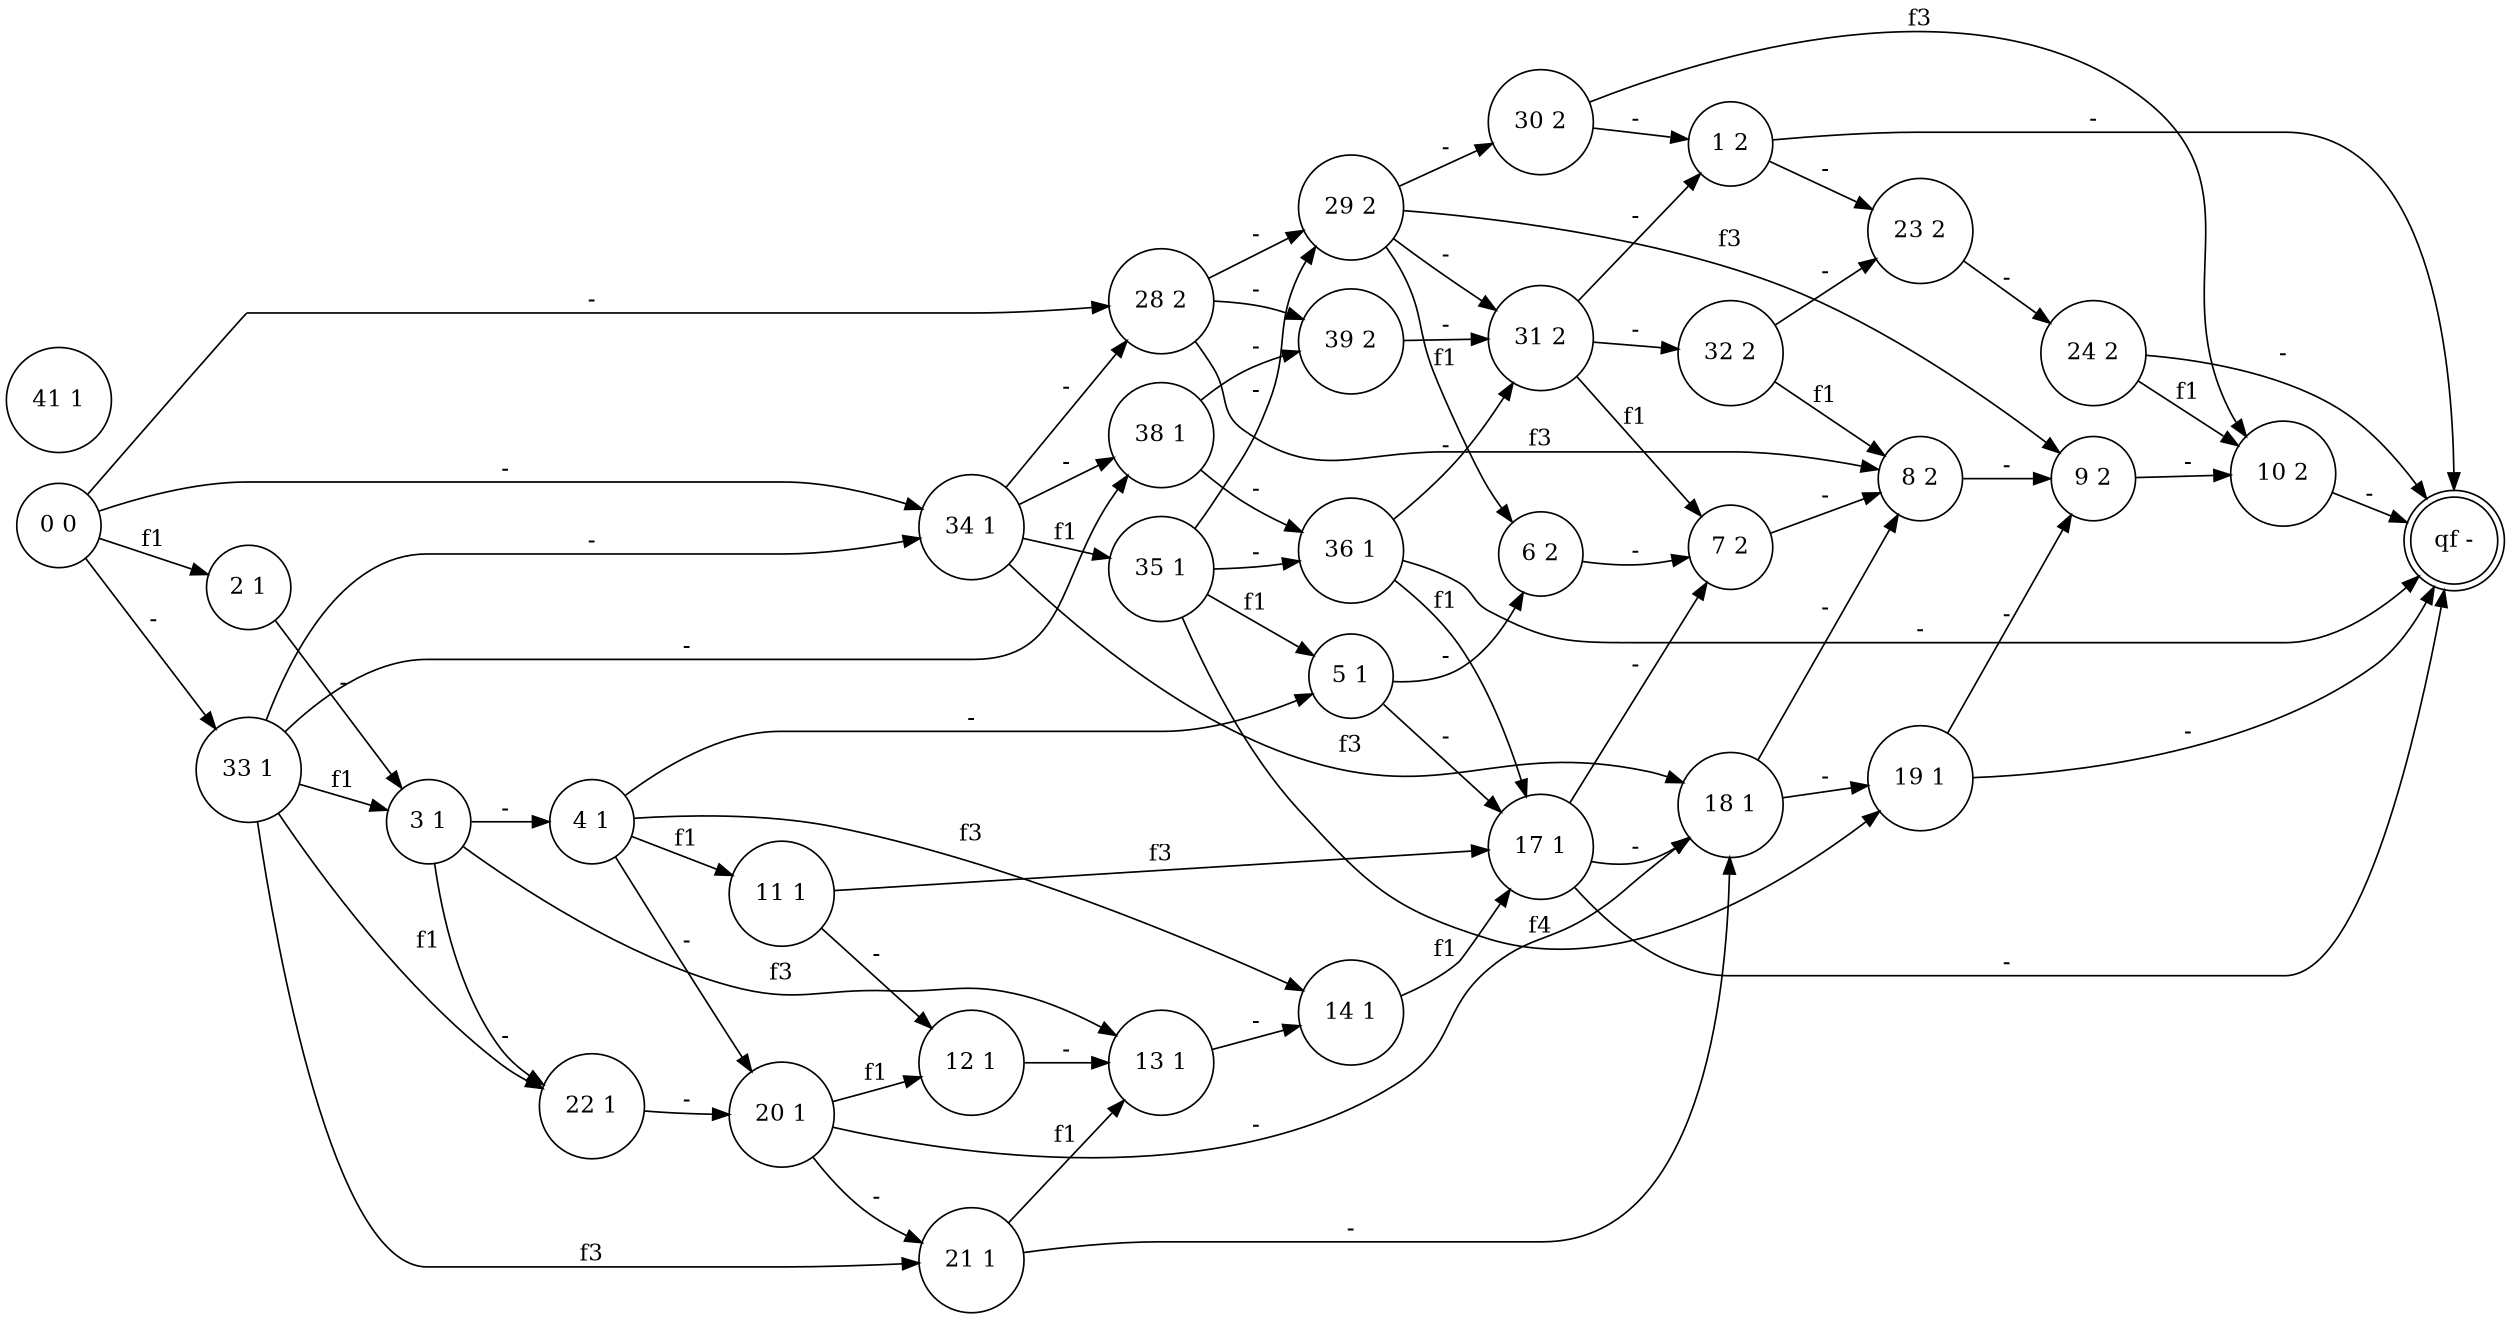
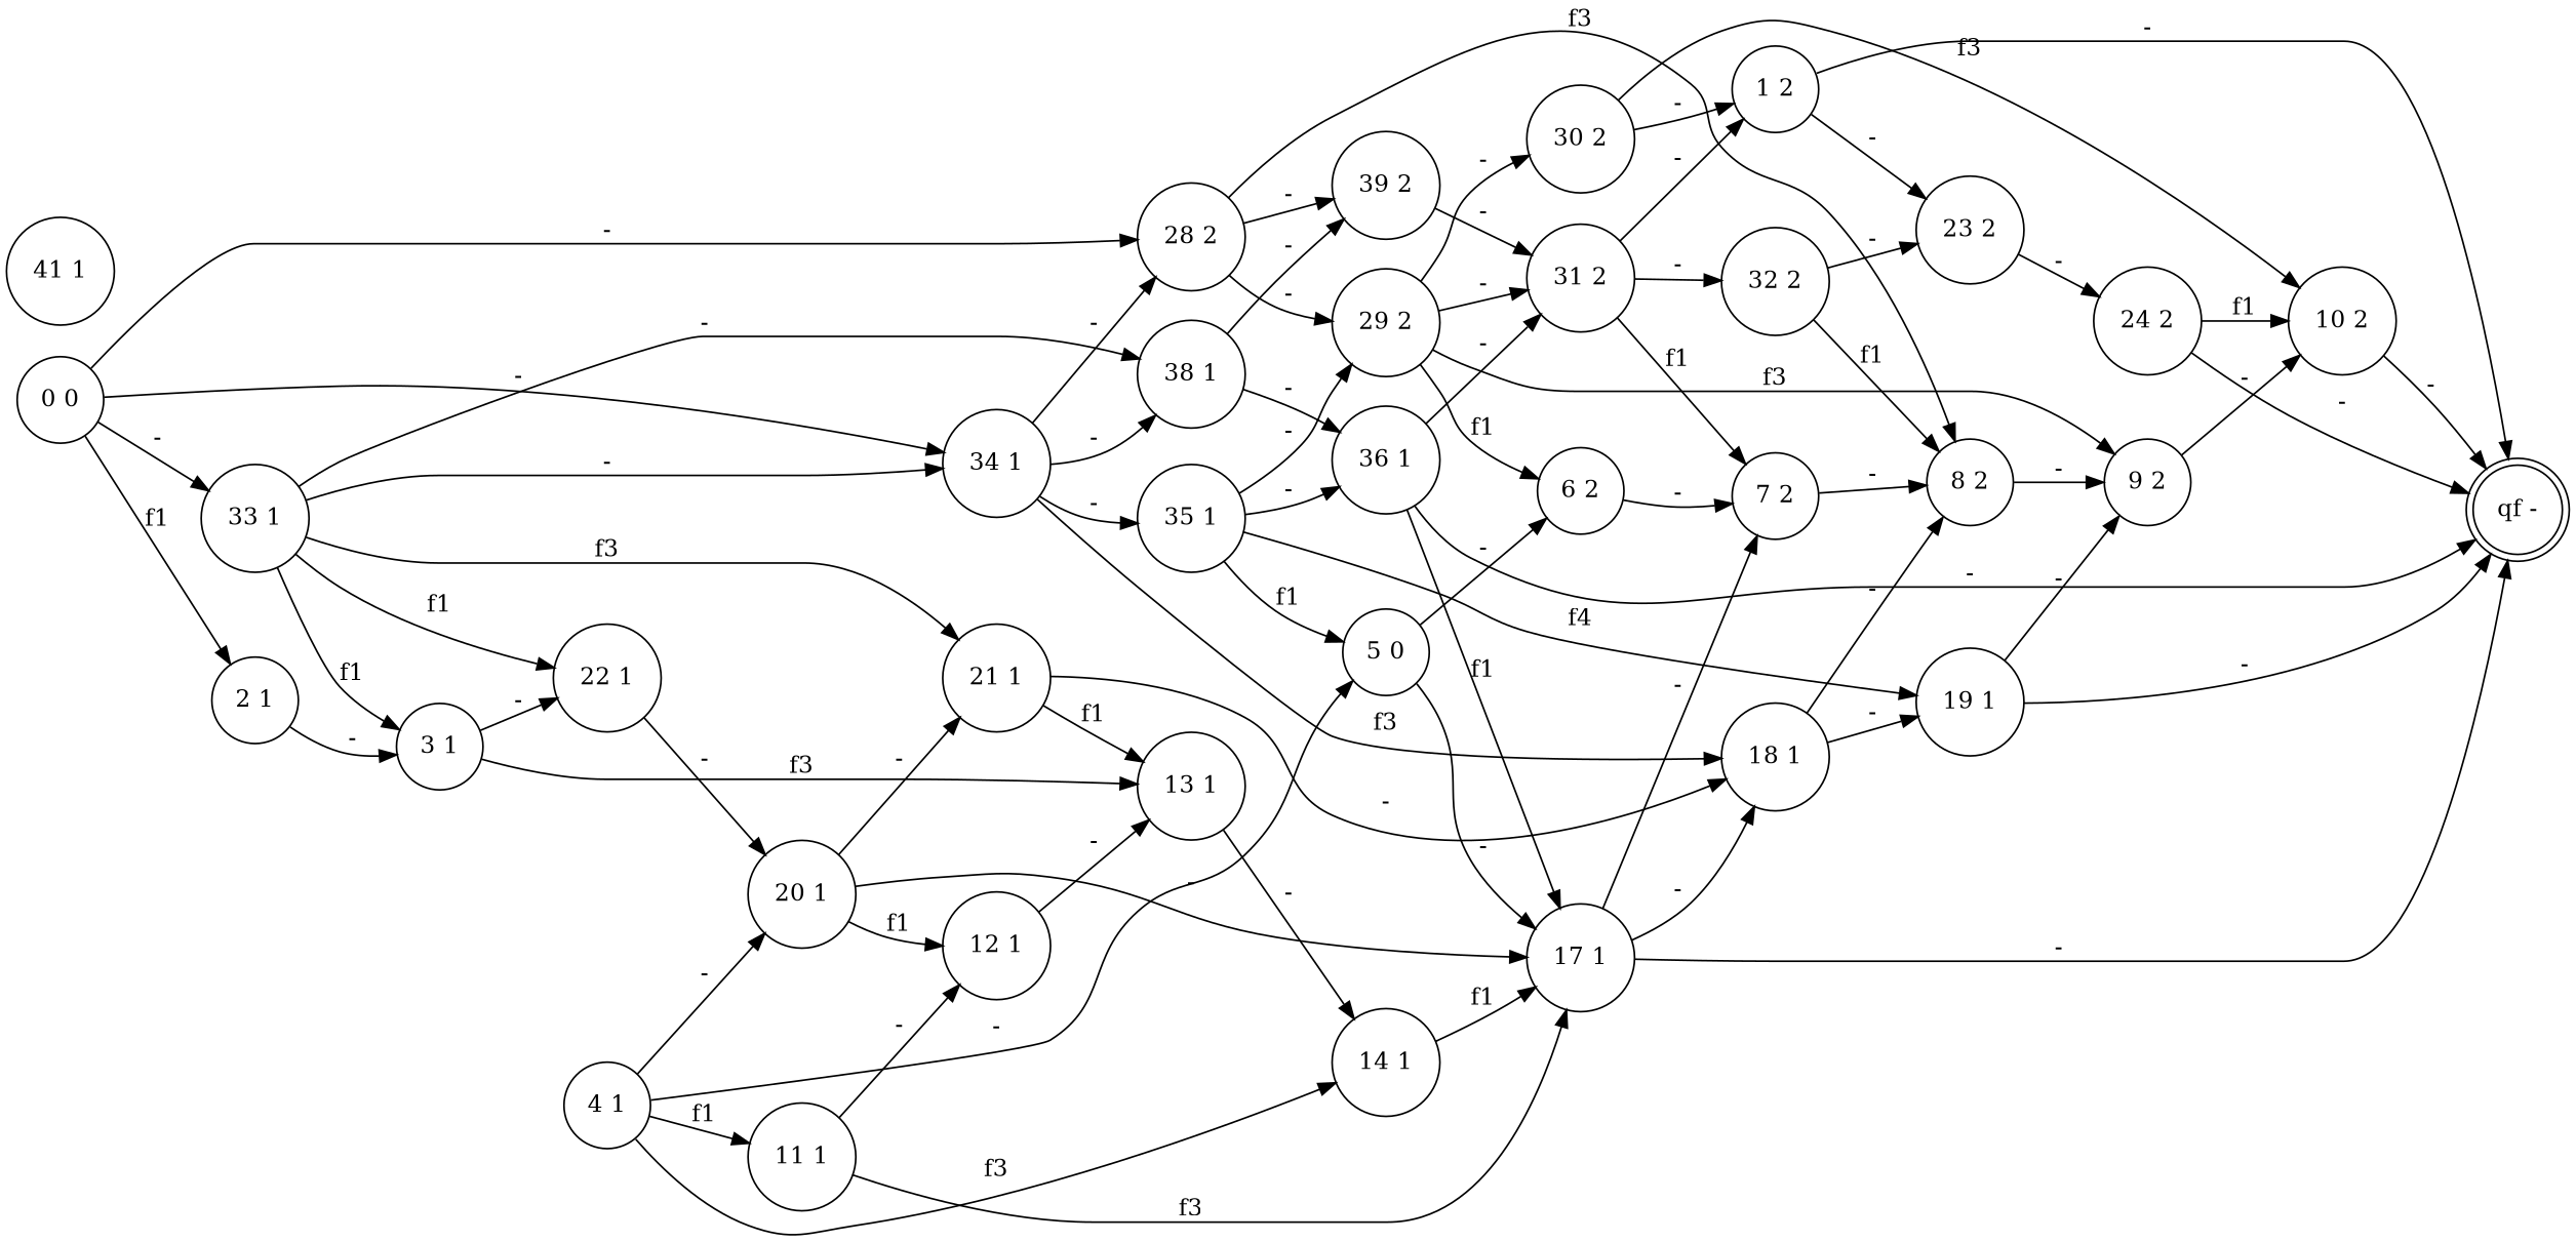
  digraph {
    rankdir=LR
    node [shape=circle]
    "28 2"
    "29 2"
    "8 2"
    "39 2"
    "30 2"
    "6 2"
    "9 2"
    "31 2"
    "1 2"
    "10 2"
    "7 2"
    "32 2"
    "23 2"
    "qf -" [shape=doublecircle]
    "24 2"
    "34 1"
    "35 1"
    "18 1"
    "38 1"
-   "5 1"
+   "5 1" [label="5 0"]
    "19 1"
    "36 1"
    "17 1"
    "2 1"
    "3 1"
    "4 1"
    "13 1"
    "22 1"
    "11 1"
    "14 1"
    "20 1"
    "12 1"
    "21 1"
    "33 1"
    "0 0"
    "41 1"
    "28 2" -> "29 2" [label="-"]
    "28 2" -> "8 2" [label=f3]
    "28 2" -> "39 2" [label="-"]
    "29 2" -> "30 2" [label="-"]
    "29 2" -> "6 2" [label=f1]
    "29 2" -> "9 2" [label=f3]
    "29 2" -> "31 2" [label="-"]
    "8 2" -> "9 2" [label="-"]
    "39 2" -> "31 2" [label="-"]
    "30 2" -> "1 2" [label="-"]
    "30 2" -> "10 2" [label=f3]
    "6 2" -> "7 2" [label="-"]
    "9 2" -> "10 2" [label="-"]
    "31 2" -> "1 2" [label="-"]
    "31 2" -> "7 2" [label=f1]
    "31 2" -> "32 2" [label="-"]
    "1 2" -> "23 2" [label="-"]
    "1 2" -> "qf -" [label="-"]
    "10 2" -> "qf -" [label="-"]
    "7 2" -> "8 2" [label="-"]
    "32 2" -> "8 2" [label=f1]
    "32 2" -> "23 2" [label="-"]
    "23 2" -> "24 2" [label="-"]
    "24 2" -> "10 2" [label=f1]
    "24 2" -> "qf -" [label="-"]
    "34 1" -> "28 2" [label="-"]
-   "34 1" -> "35 1" [label=f1]
+   "34 1" -> "35 1" [label="-"]
    "34 1" -> "18 1" [label=f3]
    "34 1" -> "38 1" [label="-"]
    "35 1" -> "29 2" [label="-"]
    "35 1" -> "5 1" [label=f1]
    "35 1" -> "19 1" [label=f4]
    "35 1" -> "36 1" [label="-"]
    "18 1" -> "8 2" [label="-"]
    "18 1" -> "19 1" [label="-"]
    "38 1" -> "39 2" [label="-"]
    "38 1" -> "36 1" [label="-"]
    "5 1" -> "6 2" [label="-"]
    "5 1" -> "17 1" [label="-"]
    "19 1" -> "9 2" [label="-"]
    "19 1" -> "qf -" [label="-"]
    "36 1" -> "31 2" [label="-"]
    "36 1" -> "qf -" [label="-"]
    "36 1" -> "17 1" [label=f1]
    "17 1" -> "7 2" [label="-"]
    "17 1" -> "qf -" [label="-"]
    "17 1" -> "18 1" [label="-"]
    "2 1" -> "3 1" [label="-"]
-   "3 1" -> "4 1" [label="-"]
    "3 1" -> "13 1" [label=f3]
    "3 1" -> "22 1" [label="-"]
    "4 1" -> "5 1" [label="-"]
    "4 1" -> "11 1" [label=f1]
    "4 1" -> "14 1" [label=f3]
    "4 1" -> "20 1" [label="-"]
    "13 1" -> "14 1" [label="-"]
    "22 1" -> "20 1" [label="-"]
    "11 1" -> "17 1" [label=f3]
    "11 1" -> "12 1" [label="-"]
    "14 1" -> "17 1" [label=f1]
-   "20 1" -> "18 1" [label="-"]
+   "20 1" -> "17 1" [label="-"]
    "20 1" -> "12 1" [label=f1]
    "20 1" -> "21 1" [label="-"]
    "12 1" -> "13 1" [label="-"]
    "21 1" -> "18 1" [label="-"]
    "21 1" -> "13 1" [label=f1]
    "33 1" -> "34 1" [label="-"]
    "33 1" -> "38 1" [label="-"]
    "33 1" -> "3 1" [label=f1]
    "33 1" -> "22 1" [label=f1]
    "33 1" -> "21 1" [label=f3]
    "0 0" -> "28 2" [label="-"]
    "0 0" -> "34 1" [label="-"]
    "0 0" -> "2 1" [label=f1]
    "0 0" -> "33 1" [label="-"]
  }
